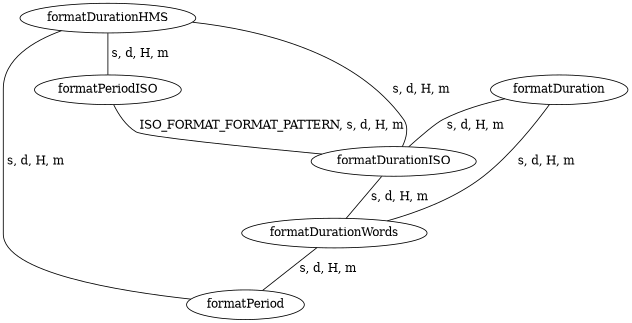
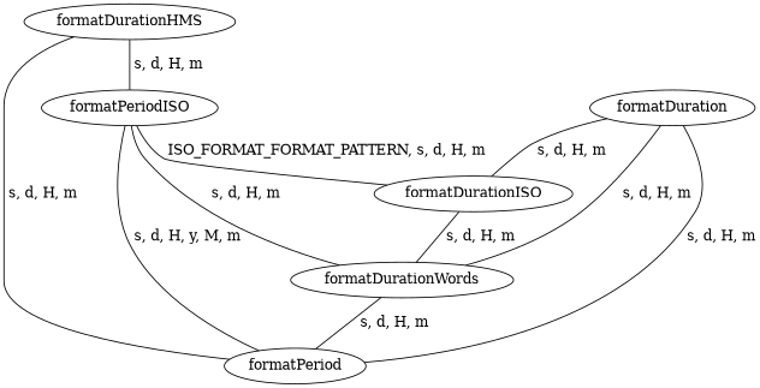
  digraph {
    edge [dir=none]
    formatDurationHMS
    formatPeriodISO
    formatDurationISO
    formatPeriod
    formatDurationWords
    formatDuration
    formatDurationHMS -> formatPeriodISO [label=" s, d, H, m"]
-   formatDurationHMS -> formatDurationISO [label=" s, d, H, m"]
    formatDurationHMS -> formatPeriod [label=" s, d, H, m"]
    formatPeriodISO -> formatDurationISO [label=" ISO_FORMAT_FORMAT_PATTERN, s, d, H, m"]
+   formatPeriodISO -> formatPeriod [label=" s, d, H, y, M, m"]
+   formatPeriodISO -> formatDurationWords [label=" s, d, H, m"]
    formatDurationISO -> formatDurationWords [label=" s, d, H, m"]
    formatDurationWords -> formatPeriod [label=" s, d, H, m"]
    formatDuration -> formatDurationISO [label=" s, d, H, m"]
+   formatDuration -> formatPeriod [label=" s, d, H, m"]
    formatDuration -> formatDurationWords [label=" s, d, H, m"]
  }
